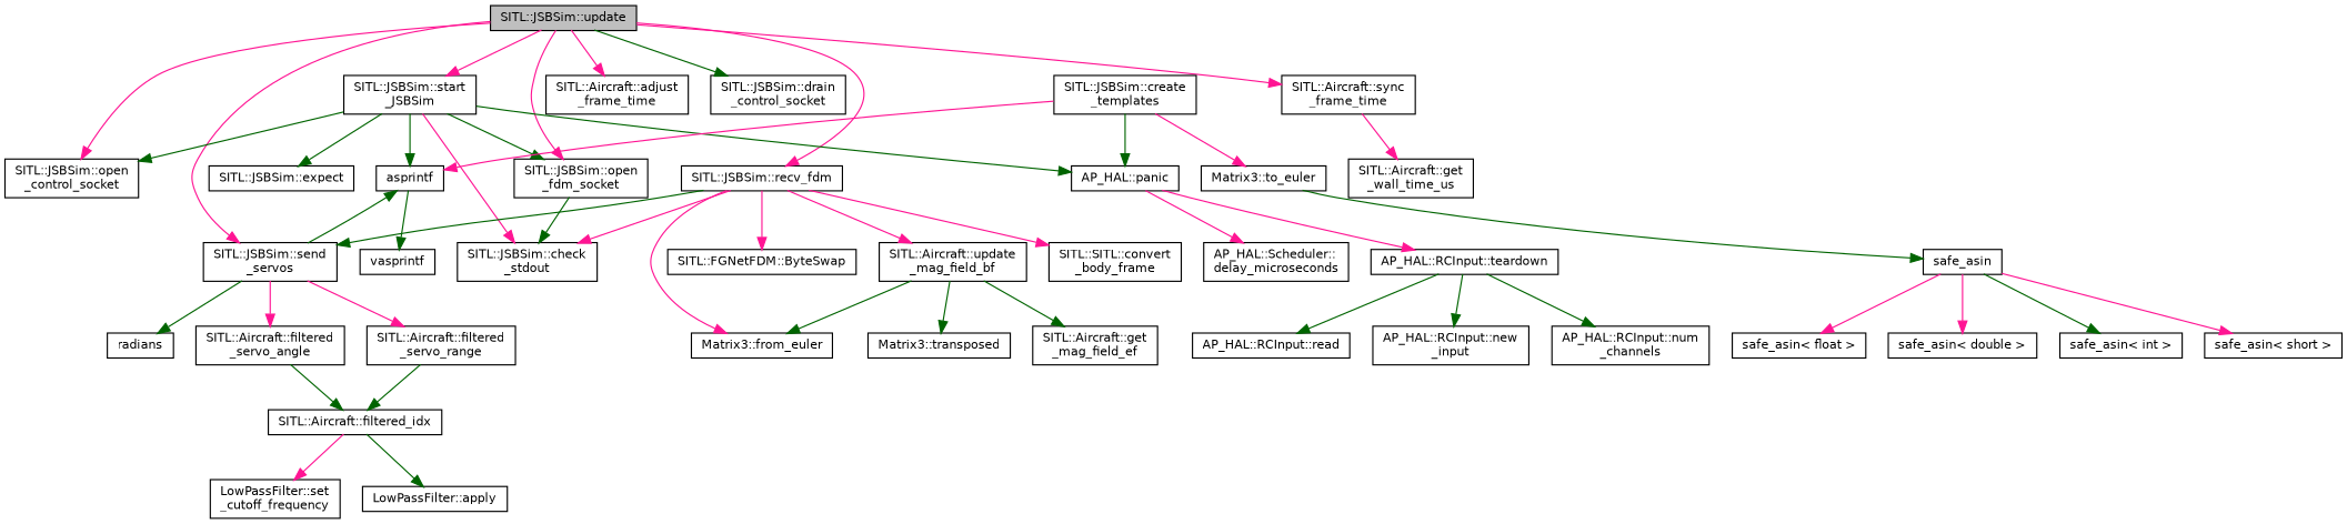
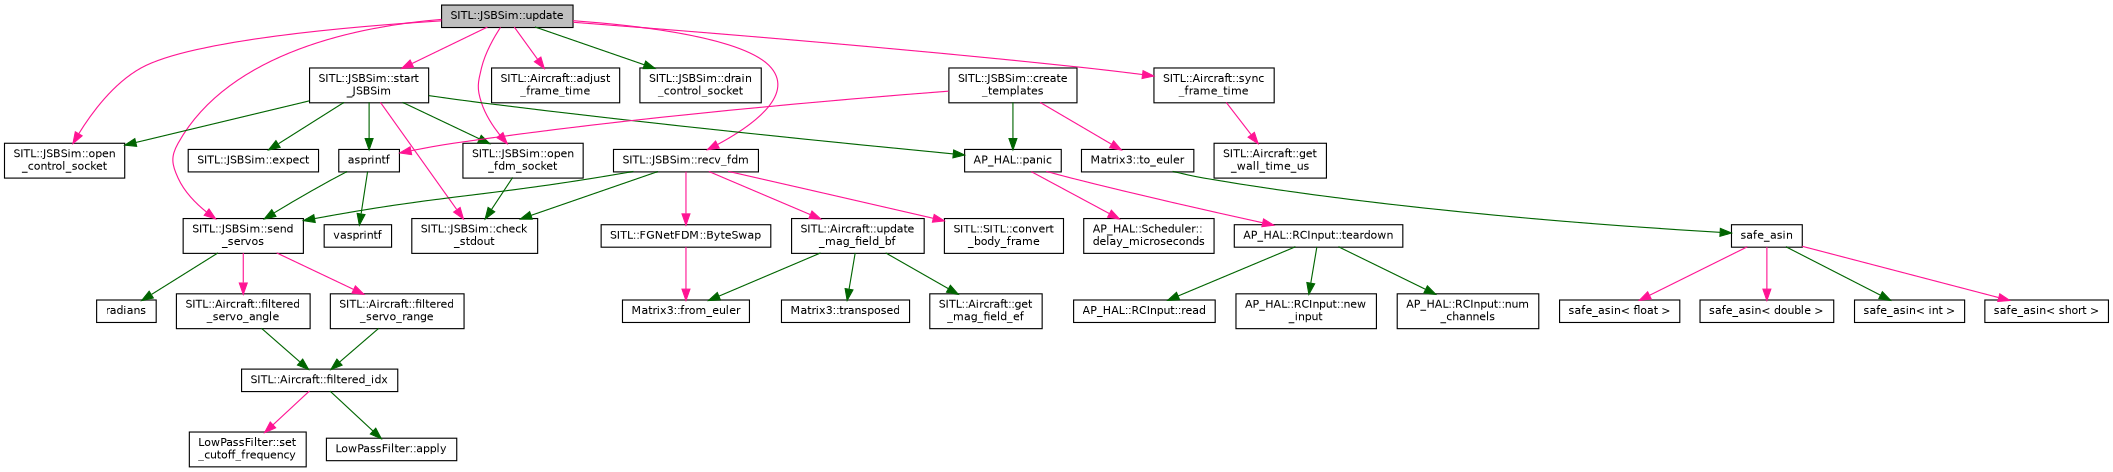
  digraph {
    rankdir=TB
    node [color=black fillcolor=white fontname=Helvetica fontsize=10 shape=record style=filled]
    edge [color=deeppink fontname=Helvetica fontsize=10 labelfontname=Helvetica labelfontsize=10 style=solid]
    n1 [fillcolor=grey75 fontcolor=black height=0.2 label="SITL::JSBSim::update" width=0.4]
    n2 [height=0.2 label="SITL::JSBSim::start\l_JSBSim" width=0.4]
    n3 [height=0.2 label="SITL::JSBSim::open\l_fdm_socket" width=0.4]
    n4 [height=0.2 label="SITL::JSBSim::open\l_control_socket" width=0.4]
    n5 [height=0.2 label="SITL::JSBSim::send\l_servos" width=0.4]
    n6 [height=0.2 label="SITL::JSBSim::recv_fdm" width=0.4]
    n7 [height=0.2 label="SITL::Aircraft::adjust\l_frame_time" width=0.4]
    n8 [height=0.2 label="SITL::Aircraft::sync\l_frame_time" width=0.4]
    n9 [height=0.2 label="SITL::JSBSim::drain\l_control_socket" width=0.4]
    n10 [height=0.2 label="SITL::JSBSim::create\l_templates" width=0.4]
    n11 [height=0.2 label=asprintf width=0.4]
    n12 [height=0.2 label="AP_HAL::panic" width=0.4]
    n13 [height=0.2 label="Matrix3::to_euler" width=0.4]
    n14 [height=0.2 label="SITL::JSBSim::check\l_stdout" width=0.4]
    n15 [height=0.2 label="SITL::JSBSim::expect" width=0.4]
    n16 [height=0.2 label="SITL::Aircraft::filtered\l_servo_angle" width=0.4]
    n17 [height=0.2 label="SITL::Aircraft::filtered\l_servo_range" width=0.4]
    n18 [height=0.2 label=radians width=0.4]
    n19 [height=0.2 label="SITL::FGNetFDM::ByteSwap" width=0.4]
    n20 [height=0.2 label="SITL::SITL::convert\l_body_frame" width=0.4]
    n21 [height=0.2 label="Matrix3::from_euler" width=0.4]
    n22 [height=0.2 label="SITL::Aircraft::update\l_mag_field_bf" width=0.4]
    n23 [height=0.2 label="SITL::Aircraft::get\l_wall_time_us" width=0.4]
    n24 [height=0.2 label=vasprintf width=0.4]
    n25 [height=0.2 label="AP_HAL::RCInput::teardown" width=0.4]
    n26 [height=0.2 label="AP_HAL::Scheduler::\ldelay_microseconds" width=0.4]
    n27 [height=0.2 label=safe_asin width=0.4]
    n28 [height=0.2 label="AP_HAL::RCInput::new\l_input" width=0.4]
    n29 [height=0.2 label="AP_HAL::RCInput::num\l_channels" width=0.4]
    n30 [height=0.2 label="AP_HAL::RCInput::read" width=0.4]
    n31 [height=0.2 label="safe_asin\< int \>" width=0.4]
    n32 [height=0.2 label="safe_asin\< short \>" width=0.4]
    n33 [height=0.2 label="safe_asin\< float \>" width=0.4]
    n34 [height=0.2 label="safe_asin\< double \>" width=0.4]
    n35 [height=0.2 label="SITL::Aircraft::filtered_idx" width=0.4]
    n36 [height=0.2 label="LowPassFilter::set\l_cutoff_frequency" width=0.4]
    n37 [height=0.2 label="LowPassFilter::apply" width=0.4]
    n38 [height=0.2 label="SITL::Aircraft::get\l_mag_field_ef" width=0.4]
    n39 [height=0.2 label="Matrix3::transposed" width=0.4]
    n1 -> n2
    n1 -> n3
    n1 -> n4
    n1 -> n5
    n1 -> n6
    n1 -> n7
    n1 -> n8
    n1 -> n9 [color=darkgreen]
    n2 -> n3 [color=darkgreen]
    n2 -> n4 [color=darkgreen]
    n2 -> n11 [color=darkgreen]
    n2 -> n12 [color=darkgreen]
    n2 -> n14
    n2 -> n15 [color=darkgreen]
    n3 -> n14 [color=darkgreen]
-   n5 -> n11 [color=darkgreen]
+   n11 -> n5 [color=darkgreen]
    n5 -> n16
    n5 -> n17
    n5 -> n18 [color=darkgreen]
    n6 -> n5 [color=darkgreen]
-   n6 -> n14
+   n6 -> n14 [color=darkgreen]
    n6 -> n19
    n6 -> n20
-   n6 -> n21
+   n19 -> n21
    n6 -> n22
    n8 -> n23
    n10 -> n11
    n10 -> n12 [color=darkgreen]
    n10 -> n13
    n11 -> n24 [color=darkgreen]
    n12 -> n25
    n12 -> n26
    n13 -> n27 [color=darkgreen]
    n16 -> n35 [color=darkgreen]
    n17 -> n35 [color=darkgreen]
    n22 -> n21 [color=darkgreen]
    n22 -> n38 [color=darkgreen]
    n22 -> n39 [color=darkgreen]
    n25 -> n28 [color=darkgreen]
    n25 -> n29 [color=darkgreen]
    n25 -> n30 [color=darkgreen]
    n27 -> n31 [color=darkgreen]
    n27 -> n32
    n27 -> n33
    n27 -> n34
    n35 -> n36
    n35 -> n37 [color=darkgreen]
  }
